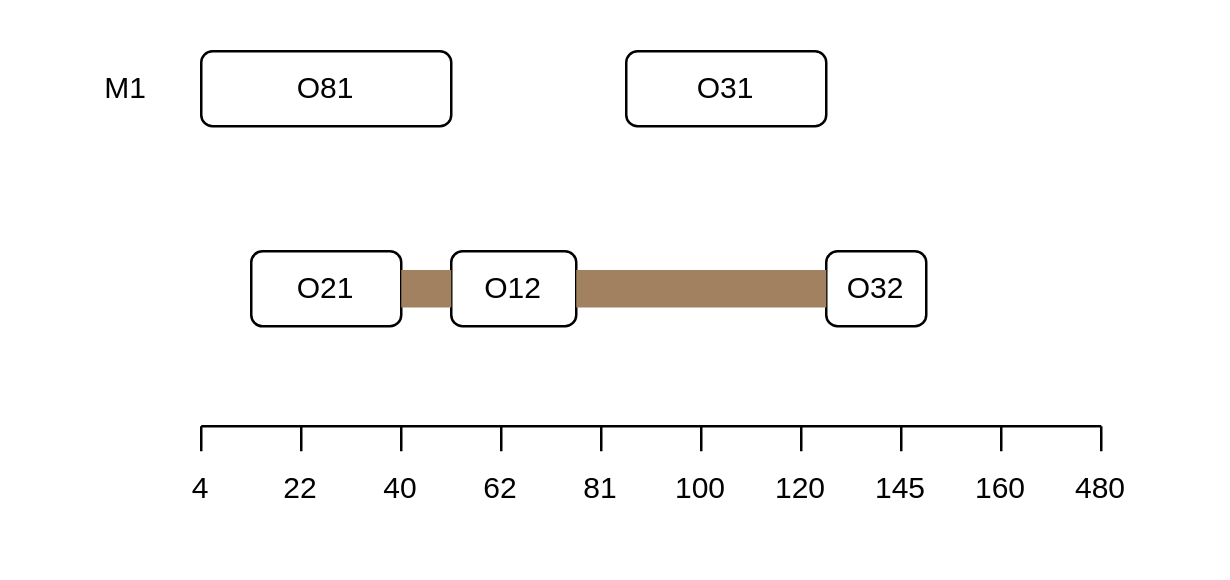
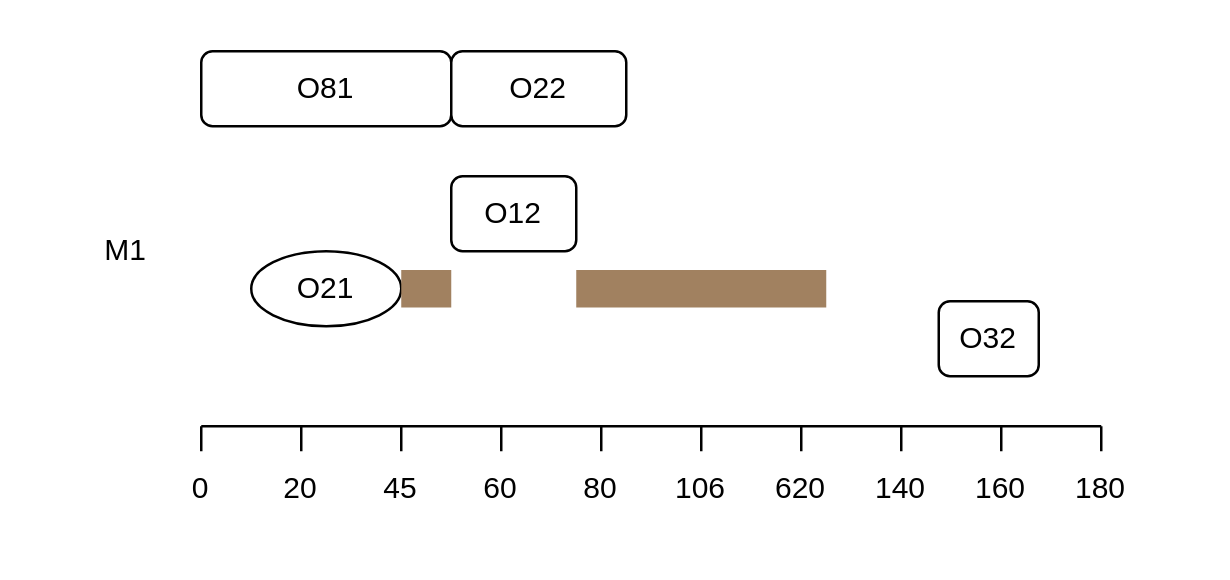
  <mxCell id="0" />
  <mxCell id="1" parent="0" />
  <mxCell id="2" value="O81" style="rounded=1;whiteSpace=wrap;html=1;" vertex="1" parent="1"><mxGeometry x="80" y="20" width="100" height="30" as="geometry" /></mxCell>
  <mxCell id="3" value="" style="endArrow=none;html=1;rounded=0;jumpStyle=none;jumpSize=6;" edge="1" parent="1"><mxGeometry width="50" height="50" relative="1" as="geometry"><mxPoint x="80" y="170" as="sourcePoint" /><mxPoint x="440" y="170" as="targetPoint" /></mxGeometry></mxCell>
  <mxCell id="4" value="" style="endArrow=none;html=1;rounded=0;jumpStyle=none;jumpSize=6;" edge="1" parent="1"><mxGeometry width="50" height="50" relative="1" as="geometry"><mxPoint x="80" y="180" as="sourcePoint" /><mxPoint x="80" y="170" as="targetPoint" /></mxGeometry></mxCell>
- <mxCell id="5" value="M1" style="text;html=1;strokeColor=none;fillColor=none;align=center;verticalAlign=middle;whiteSpace=wrap;rounded=0;" vertex="1" parent="1"><mxGeometry x="20" y="20" width="60" height="30" as="geometry" /></mxCell>
+ <mxCell id="5" value="M1" style="text;html=1;strokeColor=none;fillColor=none;align=center;verticalAlign=middle;whiteSpace=wrap;rounded=0;" vertex="1" parent="1"><mxGeometry x="20" y="85" width="60" height="30" as="geometry" /></mxCell>
  <mxCell id="6" value="" style="endArrow=none;html=1;rounded=0;jumpStyle=none;jumpSize=6;" edge="1" parent="1"><mxGeometry width="50" height="50" relative="1" as="geometry"><mxPoint x="120" y="180" as="sourcePoint" /><mxPoint x="120" y="170" as="targetPoint" /></mxGeometry></mxCell>
  <mxCell id="7" value="" style="endArrow=none;html=1;rounded=0;jumpStyle=none;jumpSize=6;" edge="1" parent="1"><mxGeometry width="50" height="50" relative="1" as="geometry"><mxPoint x="160" y="180" as="sourcePoint" /><mxPoint x="160" y="170" as="targetPoint" /></mxGeometry></mxCell>
  <mxCell id="8" value="" style="endArrow=none;html=1;rounded=0;jumpStyle=none;jumpSize=6;" edge="1" parent="1"><mxGeometry width="50" height="50" relative="1" as="geometry"><mxPoint x="200" y="180" as="sourcePoint" /><mxPoint x="200" y="170" as="targetPoint" /></mxGeometry></mxCell>
  <mxCell id="9" value="" style="endArrow=none;html=1;rounded=0;jumpStyle=none;jumpSize=6;" edge="1" parent="1"><mxGeometry width="50" height="50" relative="1" as="geometry"><mxPoint x="240" y="180" as="sourcePoint" /><mxPoint x="240" y="170" as="targetPoint" /></mxGeometry></mxCell>
  <mxCell id="10" value="" style="endArrow=none;html=1;rounded=0;jumpStyle=none;jumpSize=6;" edge="1" parent="1"><mxGeometry width="50" height="50" relative="1" as="geometry"><mxPoint x="280" y="180" as="sourcePoint" /><mxPoint x="280" y="170" as="targetPoint" /></mxGeometry></mxCell>
  <mxCell id="11" value="" style="endArrow=none;html=1;rounded=0;jumpStyle=none;jumpSize=6;" edge="1" parent="1"><mxGeometry width="50" height="50" relative="1" as="geometry"><mxPoint x="320" y="180" as="sourcePoint" /><mxPoint x="320" y="170" as="targetPoint" /></mxGeometry></mxCell>
  <mxCell id="12" value="" style="endArrow=none;html=1;rounded=0;jumpStyle=none;jumpSize=6;" edge="1" parent="1"><mxGeometry width="50" height="50" relative="1" as="geometry"><mxPoint x="360" y="180" as="sourcePoint" /><mxPoint x="360" y="170" as="targetPoint" /></mxGeometry></mxCell>
  <mxCell id="13" value="" style="endArrow=none;html=1;rounded=0;jumpStyle=none;jumpSize=6;" edge="1" parent="1"><mxGeometry width="50" height="50" relative="1" as="geometry"><mxPoint x="400" y="180" as="sourcePoint" /><mxPoint x="400" y="170" as="targetPoint" /></mxGeometry></mxCell>
  <mxCell id="14" value="" style="endArrow=none;html=1;rounded=0;jumpStyle=none;jumpSize=6;" edge="1" parent="1"><mxGeometry width="50" height="50" relative="1" as="geometry"><mxPoint x="440" y="180" as="sourcePoint" /><mxPoint x="440" y="170" as="targetPoint" /></mxGeometry></mxCell>
- <mxCell id="15" value="4" style="text;html=1;strokeColor=none;fillColor=none;align=center;verticalAlign=middle;whiteSpace=wrap;rounded=0;" vertex="1" parent="1"><mxGeometry x="50" y="180" width="60" height="30" as="geometry" /></mxCell>
- <mxCell id="16" value="22" style="text;html=1;strokeColor=none;fillColor=none;align=center;verticalAlign=middle;whiteSpace=wrap;rounded=0;" vertex="1" parent="1"><mxGeometry x="90" y="180" width="60" height="30" as="geometry" /></mxCell>
- <mxCell id="17" value="40" style="text;html=1;strokeColor=none;fillColor=none;align=center;verticalAlign=middle;whiteSpace=wrap;rounded=0;" vertex="1" parent="1"><mxGeometry x="130" y="180" width="60" height="30" as="geometry" /></mxCell>
- <mxCell id="18" value="62" style="text;html=1;strokeColor=none;fillColor=none;align=center;verticalAlign=middle;whiteSpace=wrap;rounded=0;" vertex="1" parent="1"><mxGeometry x="170" y="180" width="60" height="30" as="geometry" /></mxCell>
- <mxCell id="19" value="81" style="text;html=1;strokeColor=none;fillColor=none;align=center;verticalAlign=middle;whiteSpace=wrap;rounded=0;" vertex="1" parent="1"><mxGeometry x="210" y="180" width="60" height="30" as="geometry" /></mxCell>
- <mxCell id="20" value="100" style="text;html=1;strokeColor=none;fillColor=none;align=center;verticalAlign=middle;whiteSpace=wrap;rounded=0;" vertex="1" parent="1"><mxGeometry x="250" y="180" width="60" height="30" as="geometry" /></mxCell>
- <mxCell id="21" value="120" style="text;html=1;strokeColor=none;fillColor=none;align=center;verticalAlign=middle;whiteSpace=wrap;rounded=0;" vertex="1" parent="1"><mxGeometry x="290" y="180" width="60" height="30" as="geometry" /></mxCell>
- <mxCell id="22" value="145" style="text;html=1;strokeColor=none;fillColor=none;align=center;verticalAlign=middle;whiteSpace=wrap;rounded=0;" vertex="1" parent="1"><mxGeometry x="330" y="180" width="60" height="30" as="geometry" /></mxCell>
+ <mxCell id="15" value="0" style="text;html=1;strokeColor=none;fillColor=none;align=center;verticalAlign=middle;whiteSpace=wrap;rounded=0;" vertex="1" parent="1"><mxGeometry x="50" y="180" width="60" height="30" as="geometry" /></mxCell>
+ <mxCell id="16" value="20" style="text;html=1;strokeColor=none;fillColor=none;align=center;verticalAlign=middle;whiteSpace=wrap;rounded=0;" vertex="1" parent="1"><mxGeometry x="90" y="180" width="60" height="30" as="geometry" /></mxCell>
+ <mxCell id="17" value="45" style="text;html=1;strokeColor=none;fillColor=none;align=center;verticalAlign=middle;whiteSpace=wrap;rounded=0;" vertex="1" parent="1"><mxGeometry x="130" y="180" width="60" height="30" as="geometry" /></mxCell>
+ <mxCell id="18" value="60" style="text;html=1;strokeColor=none;fillColor=none;align=center;verticalAlign=middle;whiteSpace=wrap;rounded=0;" vertex="1" parent="1"><mxGeometry x="170" y="180" width="60" height="30" as="geometry" /></mxCell>
+ <mxCell id="19" value="80" style="text;html=1;strokeColor=none;fillColor=none;align=center;verticalAlign=middle;whiteSpace=wrap;rounded=0;" vertex="1" parent="1"><mxGeometry x="210" y="180" width="60" height="30" as="geometry" /></mxCell>
+ <mxCell id="20" value="106" style="text;html=1;strokeColor=none;fillColor=none;align=center;verticalAlign=middle;whiteSpace=wrap;rounded=0;" vertex="1" parent="1"><mxGeometry x="250" y="180" width="60" height="30" as="geometry" /></mxCell>
+ <mxCell id="21" value="620" style="text;html=1;strokeColor=none;fillColor=none;align=center;verticalAlign=middle;whiteSpace=wrap;rounded=0;" vertex="1" parent="1"><mxGeometry x="290" y="180" width="60" height="30" as="geometry" /></mxCell>
+ <mxCell id="22" value="140" style="text;html=1;strokeColor=none;fillColor=none;align=center;verticalAlign=middle;whiteSpace=wrap;rounded=0;" vertex="1" parent="1"><mxGeometry x="330" y="180" width="60" height="30" as="geometry" /></mxCell>
  <mxCell id="23" value="160" style="text;html=1;strokeColor=none;fillColor=none;align=center;verticalAlign=middle;whiteSpace=wrap;rounded=0;" vertex="1" parent="1"><mxGeometry x="370" y="180" width="60" height="30" as="geometry" /></mxCell>
- <mxCell id="24" value="480" style="text;html=1;strokeColor=none;fillColor=none;align=center;verticalAlign=middle;whiteSpace=wrap;rounded=0;" vertex="1" parent="1"><mxGeometry x="410" y="180" width="60" height="30" as="geometry" /></mxCell>
- <mxCell id="25" value="O21" style="rounded=1;whiteSpace=wrap;html=1;" vertex="1" parent="1"><mxGeometry x="100" y="100" width="60" height="30" as="geometry" /></mxCell>
- <mxCell id="26" value="O31" style="rounded=1;whiteSpace=wrap;html=1;" vertex="1" parent="1"><mxGeometry x="250" y="20" width="80" height="30" as="geometry" /></mxCell>
- <mxCell id="27" value="O12" style="rounded=1;whiteSpace=wrap;html=1;" vertex="1" parent="1"><mxGeometry x="180" y="100" width="50" height="30" as="geometry" /></mxCell>
- <mxCell id="29" value="O32" style="rounded=1;whiteSpace=wrap;html=1;" vertex="1" parent="1"><mxGeometry x="330" y="100" width="40" height="30" as="geometry" /></mxCell>
+ <mxCell id="24" value="180" style="text;html=1;strokeColor=none;fillColor=none;align=center;verticalAlign=middle;whiteSpace=wrap;rounded=0;" vertex="1" parent="1"><mxGeometry x="410" y="180" width="60" height="30" as="geometry" /></mxCell>
+ <mxCell id="25" value="O21" style="ellipse;whiteSpace=wrap;html=1;" vertex="1" parent="1"><mxGeometry x="100" y="100" width="60" height="30" as="geometry" /></mxCell>
+ <mxCell id="27" value="O12" style="rounded=1;whiteSpace=wrap;html=1;" vertex="1" parent="1"><mxGeometry x="180" y="70" width="50" height="30" as="geometry" /></mxCell>
+ <mxCell id="28" value="O22" style="rounded=1;whiteSpace=wrap;html=1;" vertex="1" parent="1"><mxGeometry x="180" y="20" width="70" height="30" as="geometry" /></mxCell>
+ <mxCell id="29" value="O32" style="rounded=1;whiteSpace=wrap;html=1;" vertex="1" parent="1"><mxGeometry x="375" y="120" width="40" height="30" as="geometry" /></mxCell>
  <mxCell id="30" value="" style="rounded=0;whiteSpace=wrap;html=1;fillColor=#A18160;strokeColor=none;" vertex="1" parent="1"><mxGeometry x="160" y="107.5" width="20" height="15" as="geometry" /></mxCell>
  <mxCell id="31" value="" style="rounded=0;whiteSpace=wrap;html=1;fillColor=#A18160;strokeColor=none;" vertex="1" parent="1"><mxGeometry x="230" y="107.5" width="100" height="15" as="geometry" /></mxCell>
